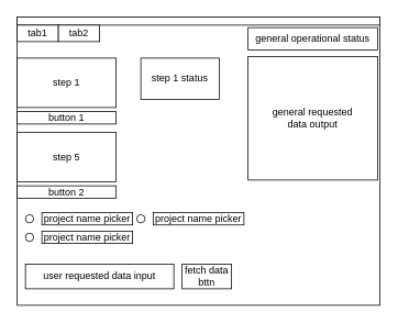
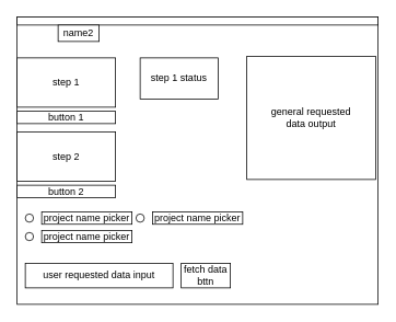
  <mxCell id="0" />
  <mxCell id="1" parent="0" />
  <mxCell id="2" value="" style="rounded=0;whiteSpace=wrap;html=1;" vertex="1" parent="1"><mxGeometry x="20" y="20" width="440" height="350" as="geometry" /></mxCell>
  <mxCell id="3" value="" style="rounded=0;whiteSpace=wrap;html=1;" vertex="1" parent="1"><mxGeometry x="20" y="20" width="440" height="10" as="geometry" /></mxCell>
- <mxCell id="4" value="tab1" style="rounded=0;whiteSpace=wrap;html=1;" vertex="1" parent="1"><mxGeometry x="20" y="30" width="50" height="20" as="geometry" /></mxCell>
- <mxCell id="5" value="tab2" style="rounded=0;whiteSpace=wrap;html=1;" vertex="1" parent="1"><mxGeometry x="70" y="30" width="50" height="20" as="geometry" /></mxCell>
+ <mxCell id="5" value="name2" style="rounded=0;whiteSpace=wrap;html=1;" vertex="1" parent="1"><mxGeometry x="70" y="30" width="50" height="20" as="geometry" /></mxCell>
  <mxCell id="6" value="step 1" style="rounded=0;whiteSpace=wrap;html=1;" vertex="1" parent="1"><mxGeometry x="20" y="70" width="120" height="60" as="geometry" /></mxCell>
  <mxCell id="7" value="button 1" style="rounded=0;whiteSpace=wrap;html=1;" vertex="1" parent="1"><mxGeometry x="20" y="135" width="120" height="15" as="geometry" /></mxCell>
- <mxCell id="8" value="step 5" style="rounded=0;whiteSpace=wrap;html=1;" vertex="1" parent="1"><mxGeometry x="20" y="160" width="120" height="60" as="geometry" /></mxCell>
+ <mxCell id="8" value="step 2" style="rounded=0;whiteSpace=wrap;html=1;" vertex="1" parent="1"><mxGeometry x="20" y="160" width="120" height="60" as="geometry" /></mxCell>
  <mxCell id="9" value="button 2" style="rounded=0;whiteSpace=wrap;html=1;" vertex="1" parent="1"><mxGeometry x="20" y="225" width="120" height="15" as="geometry" /></mxCell>
  <mxCell id="10" value="step 1 status" style="rounded=0;whiteSpace=wrap;html=1;" vertex="1" parent="1"><mxGeometry x="170" y="70" width="95" height="50" as="geometry" /></mxCell>
- <mxCell id="11" value="general operational status" style="rounded=0;whiteSpace=wrap;html=1;" vertex="1" parent="1"><mxGeometry x="300" y="33" width="157" height="27" as="geometry" /></mxCell>
  <mxCell id="12" value="general requested &lt;br&gt;data output" style="rounded=0;whiteSpace=wrap;html=1;" vertex="1" parent="1"><mxGeometry x="300" y="68" width="157" height="150" as="geometry" /></mxCell>
  <mxCell id="13" value="" style="ellipse;whiteSpace=wrap;html=1;aspect=fixed;" vertex="1" parent="1"><mxGeometry x="30" y="260" width="10" height="10" as="geometry" /></mxCell>
  <mxCell id="14" value="project name picker" style="rounded=0;whiteSpace=wrap;html=1;" vertex="1" parent="1"><mxGeometry x="50" y="257.5" width="110" height="15" as="geometry" /></mxCell>
  <mxCell id="15" value="" style="ellipse;whiteSpace=wrap;html=1;aspect=fixed;" vertex="1" parent="1"><mxGeometry x="165" y="260" width="10" height="10" as="geometry" /></mxCell>
  <mxCell id="16" value="project name picker" style="rounded=0;whiteSpace=wrap;html=1;" vertex="1" parent="1"><mxGeometry x="185" y="257.5" width="110" height="15" as="geometry" /></mxCell>
  <mxCell id="17" value="" style="ellipse;whiteSpace=wrap;html=1;aspect=fixed;" vertex="1" parent="1"><mxGeometry x="30" y="282.5" width="10" height="10" as="geometry" /></mxCell>
  <mxCell id="18" value="project name picker" style="rounded=0;whiteSpace=wrap;html=1;" vertex="1" parent="1"><mxGeometry x="50" y="280" width="110" height="15" as="geometry" /></mxCell>
  <mxCell id="19" value="user requested data input" style="rounded=0;whiteSpace=wrap;html=1;" vertex="1" parent="1"><mxGeometry x="30" y="320" width="180" height="30" as="geometry" /></mxCell>
  <mxCell id="20" value="fetch data&lt;br&gt;bttn" style="rounded=0;whiteSpace=wrap;html=1;" vertex="1" parent="1"><mxGeometry x="220" y="320" width="60" height="30" as="geometry" /></mxCell>
